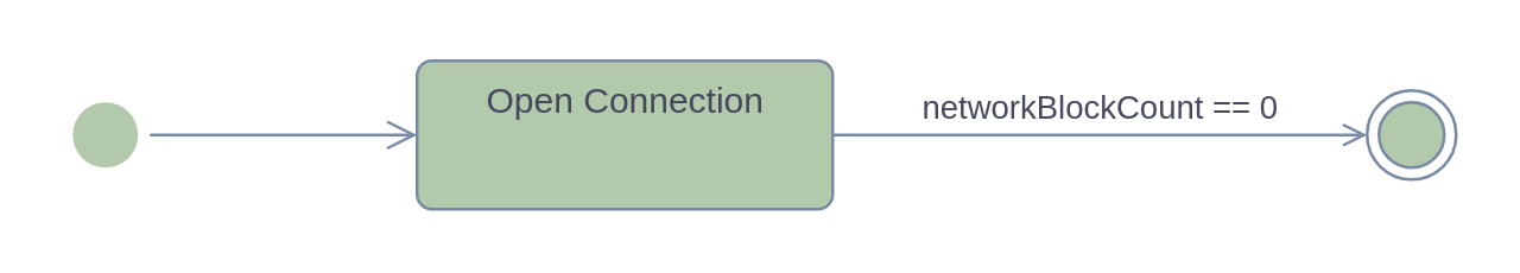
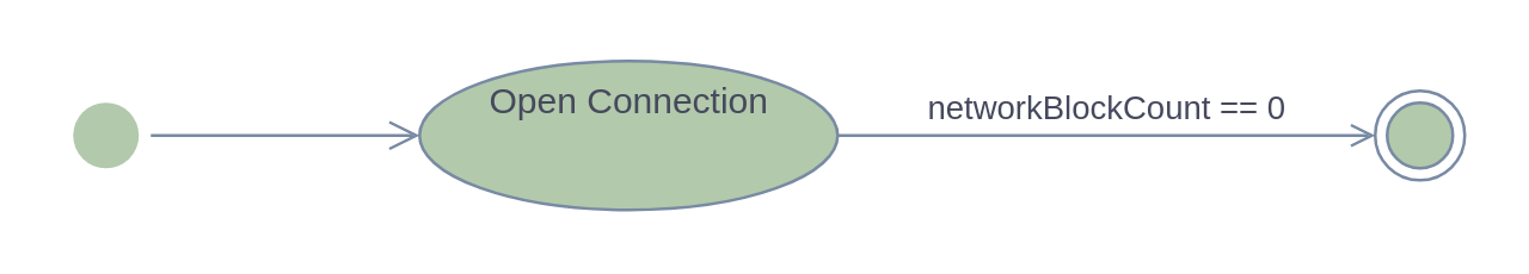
  <mxCell id="0" />
  <mxCell id="1" parent="0" />
  <mxCell id="2" value="" style="ellipse;html=1;shape=startState;strokeColor=none;fillColor=#B2C9AB;fontColor=#46495D;" vertex="1" parent="1"><mxGeometry x="20" y="30" width="30" height="30" as="geometry" /></mxCell>
  <mxCell id="3" value="" style="edgeStyle=orthogonalEdgeStyle;html=1;verticalAlign=bottom;endArrow=open;endSize=8;rounded=0;entryX=0;entryY=0.5;entryDx=0;entryDy=0;strokeColor=#788AA3;fontColor=#46495D;" edge="1" source="2" parent="1" target="4"><mxGeometry relative="1" as="geometry"><mxPoint x="305" y="35" as="targetPoint" /></mxGeometry></mxCell>
- <mxCell id="4" value="Open Connection&lt;br&gt;" style="html=1;align=center;verticalAlign=top;rounded=1;absoluteArcSize=1;arcSize=10;dashed=0;sketch=0;fillColor=#B2C9AB;strokeColor=#788AA3;fontColor=#46495D;" vertex="1" parent="1"><mxGeometry x="140" y="20" width="140" height="50" as="geometry" /></mxCell>
+ <mxCell id="4" value="Open Connection&lt;br&gt;" style="ellipse;html=1;align=center;verticalAlign=top;absoluteArcSize=1;arcSize=10;dashed=0;sketch=0;fillColor=#B2C9AB;strokeColor=#788AA3;fontColor=#46495D;" vertex="1" parent="1"><mxGeometry x="140" y="20" width="140" height="50" as="geometry" /></mxCell>
  <mxCell id="5" value="" style="ellipse;html=1;shape=endState;rounded=0;sketch=0;fillColor=#B2C9AB;strokeColor=#788AA3;fontColor=#46495D;" vertex="1" parent="1"><mxGeometry x="460" y="30" width="30" height="30" as="geometry" /></mxCell>
  <mxCell id="6" value="networkBlockCount == 0" style="html=1;verticalAlign=bottom;labelBackgroundColor=none;endArrow=open;endFill=0;rounded=1;sketch=0;fontColor=#46495D;strokeColor=#788AA3;fillColor=#B2C9AB;curved=0;exitX=1;exitY=0.5;exitDx=0;exitDy=0;entryX=0;entryY=0.5;entryDx=0;entryDy=0;" edge="1" parent="1" source="4" target="5"><mxGeometry width="160" relative="1" as="geometry"><mxPoint x="290" y="95" as="sourcePoint" /><mxPoint x="450" y="95" as="targetPoint" /></mxGeometry></mxCell>
